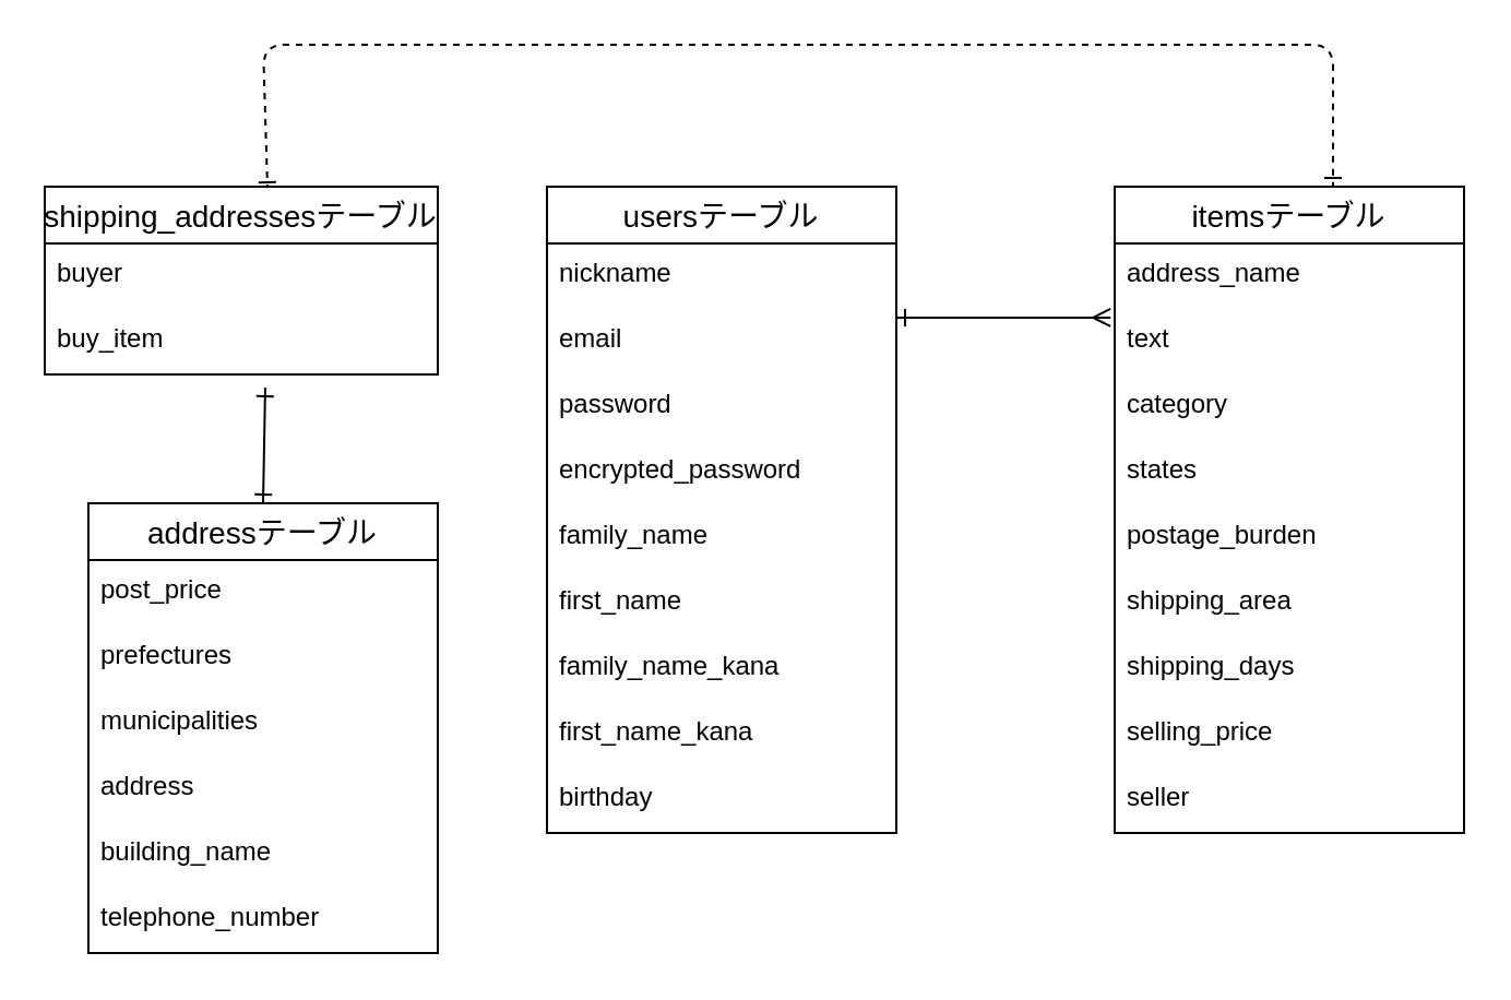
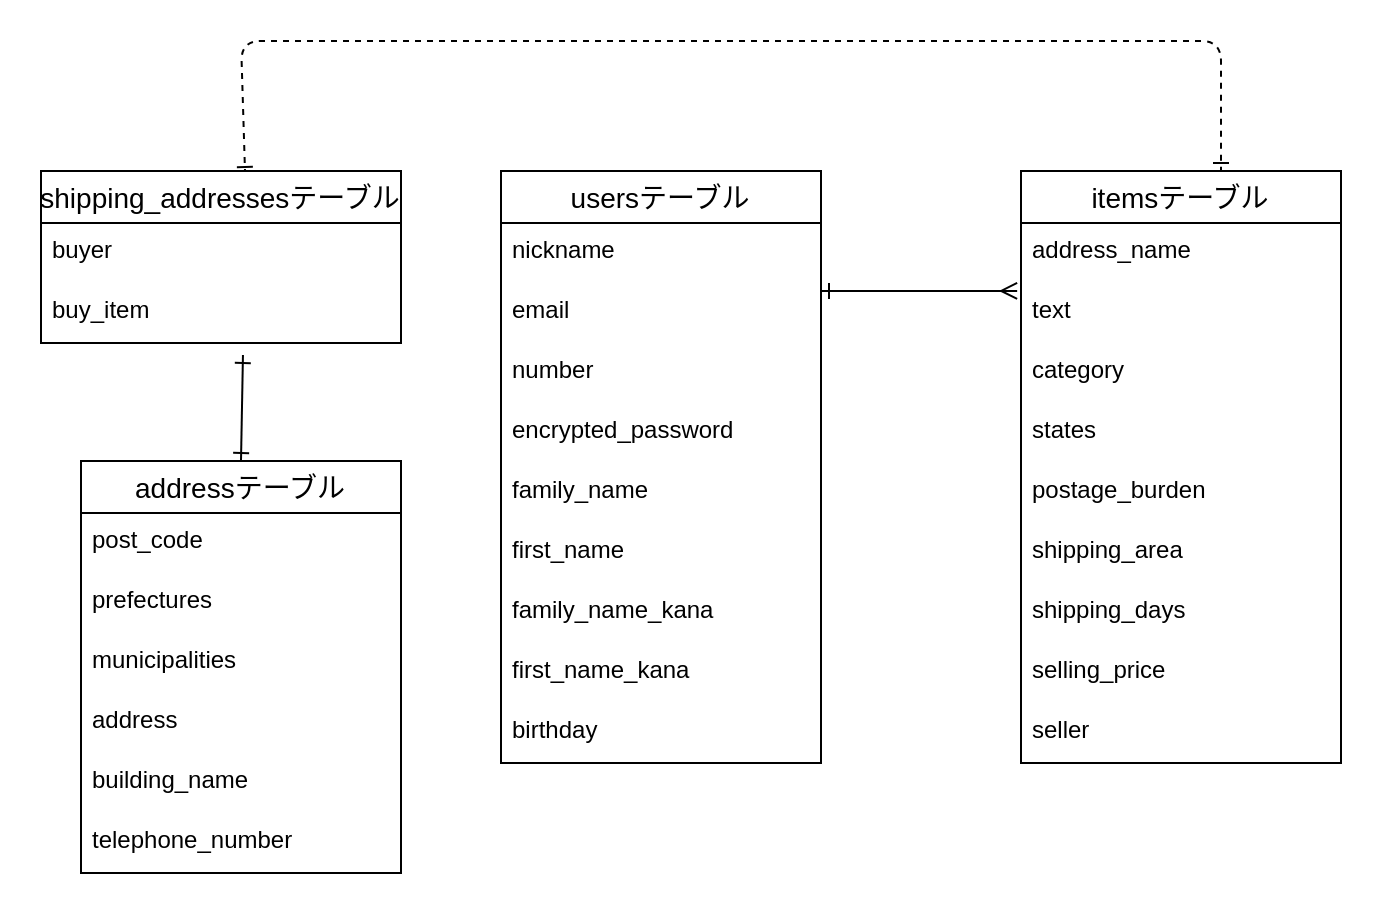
  <mxCell id="0" />
  <mxCell id="1" parent="0" />
  <mxCell id="2" value="usersテーブル" style="swimlane;fontStyle=0;childLayout=stackLayout;horizontal=1;startSize=26;horizontalStack=0;resizeParent=1;resizeParentMax=0;resizeLast=0;collapsible=1;marginBottom=0;align=center;fontSize=14;rounded=0;" parent="1" vertex="1"><mxGeometry x="250" y="85" width="160" height="296" as="geometry" /></mxCell>
  <mxCell id="3" value="nickname" style="text;strokeColor=none;fillColor=none;spacingLeft=4;spacingRight=4;overflow=hidden;rotatable=0;points=[[0,0.5],[1,0.5]];portConstraint=eastwest;fontSize=12;rounded=0;" parent="2" vertex="1"><mxGeometry y="26" width="160" height="30" as="geometry" /></mxCell>
  <mxCell id="4" value="email" style="text;strokeColor=none;fillColor=none;spacingLeft=4;spacingRight=4;overflow=hidden;rotatable=0;points=[[0,0.5],[1,0.5]];portConstraint=eastwest;fontSize=12;rounded=0;" parent="2" vertex="1"><mxGeometry y="56" width="160" height="30" as="geometry" /></mxCell>
- <mxCell id="5" value="password" style="text;strokeColor=none;fillColor=none;spacingLeft=4;spacingRight=4;overflow=hidden;rotatable=0;points=[[0,0.5],[1,0.5]];portConstraint=eastwest;fontSize=12;rounded=0;" parent="2" vertex="1"><mxGeometry y="86" width="160" height="30" as="geometry" /></mxCell>
+ <mxCell id="5" value="number" style="text;strokeColor=none;fillColor=none;spacingLeft=4;spacingRight=4;overflow=hidden;rotatable=0;points=[[0,0.5],[1,0.5]];portConstraint=eastwest;fontSize=12;rounded=0;" parent="2" vertex="1"><mxGeometry y="86" width="160" height="30" as="geometry" /></mxCell>
  <mxCell id="6" value="encrypted_password" style="text;strokeColor=none;fillColor=none;spacingLeft=4;spacingRight=4;overflow=hidden;rotatable=0;points=[[0,0.5],[1,0.5]];portConstraint=eastwest;fontSize=12;rounded=0;" parent="2" vertex="1"><mxGeometry y="116" width="160" height="30" as="geometry" /></mxCell>
  <mxCell id="7" value="family_name" style="text;strokeColor=none;fillColor=none;spacingLeft=4;spacingRight=4;overflow=hidden;rotatable=0;points=[[0,0.5],[1,0.5]];portConstraint=eastwest;fontSize=12;" parent="2" vertex="1"><mxGeometry y="146" width="160" height="30" as="geometry" /></mxCell>
  <mxCell id="8" value="first_name" style="text;strokeColor=none;fillColor=none;spacingLeft=4;spacingRight=4;overflow=hidden;rotatable=0;points=[[0,0.5],[1,0.5]];portConstraint=eastwest;fontSize=12;" parent="2" vertex="1"><mxGeometry y="176" width="160" height="30" as="geometry" /></mxCell>
  <mxCell id="9" value="family_name_kana" style="text;strokeColor=none;fillColor=none;spacingLeft=4;spacingRight=4;overflow=hidden;rotatable=0;points=[[0,0.5],[1,0.5]];portConstraint=eastwest;fontSize=12;" parent="2" vertex="1"><mxGeometry y="206" width="160" height="30" as="geometry" /></mxCell>
  <mxCell id="10" value="first_name_kana" style="text;strokeColor=none;fillColor=none;spacingLeft=4;spacingRight=4;overflow=hidden;rotatable=0;points=[[0,0.5],[1,0.5]];portConstraint=eastwest;fontSize=12;" parent="2" vertex="1"><mxGeometry y="236" width="160" height="30" as="geometry" /></mxCell>
  <mxCell id="11" value="birthday" style="text;strokeColor=none;fillColor=none;spacingLeft=4;spacingRight=4;overflow=hidden;rotatable=0;points=[[0,0.5],[1,0.5]];portConstraint=eastwest;fontSize=12;" parent="2" vertex="1"><mxGeometry y="266" width="160" height="30" as="geometry" /></mxCell>
  <mxCell id="12" value="itemsテーブル" style="swimlane;fontStyle=0;childLayout=stackLayout;horizontal=1;startSize=26;horizontalStack=0;resizeParent=1;resizeParentMax=0;resizeLast=0;collapsible=1;marginBottom=0;align=center;fontSize=14;rounded=0;" parent="1" vertex="1"><mxGeometry x="510" y="85" width="160" height="296" as="geometry" /></mxCell>
  <mxCell id="13" value="address_name" style="text;strokeColor=none;fillColor=none;spacingLeft=4;spacingRight=4;overflow=hidden;rotatable=0;points=[[0,0.5],[1,0.5]];portConstraint=eastwest;fontSize=12;rounded=0;" parent="12" vertex="1"><mxGeometry y="26" width="160" height="30" as="geometry" /></mxCell>
  <mxCell id="14" value="text" style="text;strokeColor=none;fillColor=none;spacingLeft=4;spacingRight=4;overflow=hidden;rotatable=0;points=[[0,0.5],[1,0.5]];portConstraint=eastwest;fontSize=12;rounded=0;" parent="12" vertex="1"><mxGeometry y="56" width="160" height="30" as="geometry" /></mxCell>
  <mxCell id="15" value="category" style="text;strokeColor=none;fillColor=none;spacingLeft=4;spacingRight=4;overflow=hidden;rotatable=0;points=[[0,0.5],[1,0.5]];portConstraint=eastwest;fontSize=12;rounded=0;" parent="12" vertex="1"><mxGeometry y="86" width="160" height="30" as="geometry" /></mxCell>
  <mxCell id="16" value="states" style="text;strokeColor=none;fillColor=none;spacingLeft=4;spacingRight=4;overflow=hidden;rotatable=0;points=[[0,0.5],[1,0.5]];portConstraint=eastwest;fontSize=12;" parent="12" vertex="1"><mxGeometry y="116" width="160" height="30" as="geometry" /></mxCell>
  <mxCell id="17" value="postage_burden" style="text;strokeColor=none;fillColor=none;spacingLeft=4;spacingRight=4;overflow=hidden;rotatable=0;points=[[0,0.5],[1,0.5]];portConstraint=eastwest;fontSize=12;" parent="12" vertex="1"><mxGeometry y="146" width="160" height="30" as="geometry" /></mxCell>
  <mxCell id="18" value="shipping_area" style="text;strokeColor=none;fillColor=none;spacingLeft=4;spacingRight=4;overflow=hidden;rotatable=0;points=[[0,0.5],[1,0.5]];portConstraint=eastwest;fontSize=12;" parent="12" vertex="1"><mxGeometry y="176" width="160" height="30" as="geometry" /></mxCell>
  <mxCell id="19" value="shipping_days" style="text;strokeColor=none;fillColor=none;spacingLeft=4;spacingRight=4;overflow=hidden;rotatable=0;points=[[0,0.5],[1,0.5]];portConstraint=eastwest;fontSize=12;" parent="12" vertex="1"><mxGeometry y="206" width="160" height="30" as="geometry" /></mxCell>
  <mxCell id="20" value="selling_price" style="text;strokeColor=none;fillColor=none;spacingLeft=4;spacingRight=4;overflow=hidden;rotatable=0;points=[[0,0.5],[1,0.5]];portConstraint=eastwest;fontSize=12;" parent="12" vertex="1"><mxGeometry y="236" width="160" height="30" as="geometry" /></mxCell>
  <mxCell id="21" value="seller" style="text;strokeColor=none;fillColor=none;spacingLeft=4;spacingRight=4;overflow=hidden;rotatable=0;points=[[0,0.5],[1,0.5]];portConstraint=eastwest;fontSize=12;" parent="12" vertex="1"><mxGeometry y="266" width="160" height="30" as="geometry" /></mxCell>
  <mxCell id="22" value="addressテーブル" style="swimlane;fontStyle=0;childLayout=stackLayout;horizontal=1;startSize=26;horizontalStack=0;resizeParent=1;resizeParentMax=0;resizeLast=0;collapsible=1;marginBottom=0;align=center;fontSize=14;rounded=0;" parent="1" vertex="1"><mxGeometry x="40" y="230" width="160" height="206" as="geometry" /></mxCell>
- <mxCell id="23" value="post_price" style="text;strokeColor=none;fillColor=none;spacingLeft=4;spacingRight=4;overflow=hidden;rotatable=0;points=[[0,0.5],[1,0.5]];portConstraint=eastwest;fontSize=12;rounded=0;" parent="22" vertex="1"><mxGeometry y="26" width="160" height="30" as="geometry" /></mxCell>
+ <mxCell id="23" value="post_code" style="text;strokeColor=none;fillColor=none;spacingLeft=4;spacingRight=4;overflow=hidden;rotatable=0;points=[[0,0.5],[1,0.5]];portConstraint=eastwest;fontSize=12;rounded=0;" parent="22" vertex="1"><mxGeometry y="26" width="160" height="30" as="geometry" /></mxCell>
  <mxCell id="24" value="prefectures" style="text;strokeColor=none;fillColor=none;spacingLeft=4;spacingRight=4;overflow=hidden;rotatable=0;points=[[0,0.5],[1,0.5]];portConstraint=eastwest;fontSize=12;rounded=0;" parent="22" vertex="1"><mxGeometry y="56" width="160" height="30" as="geometry" /></mxCell>
  <mxCell id="25" value="municipalities" style="text;strokeColor=none;fillColor=none;spacingLeft=4;spacingRight=4;overflow=hidden;rotatable=0;points=[[0,0.5],[1,0.5]];portConstraint=eastwest;fontSize=12;" parent="22" vertex="1"><mxGeometry y="86" width="160" height="30" as="geometry" /></mxCell>
  <mxCell id="26" value="address" style="text;strokeColor=none;fillColor=none;spacingLeft=4;spacingRight=4;overflow=hidden;rotatable=0;points=[[0,0.5],[1,0.5]];portConstraint=eastwest;fontSize=12;" parent="22" vertex="1"><mxGeometry y="116" width="160" height="30" as="geometry" /></mxCell>
  <mxCell id="27" value="building_name" style="text;strokeColor=none;fillColor=none;spacingLeft=4;spacingRight=4;overflow=hidden;rotatable=0;points=[[0,0.5],[1,0.5]];portConstraint=eastwest;fontSize=12;" parent="22" vertex="1"><mxGeometry y="146" width="160" height="30" as="geometry" /></mxCell>
  <mxCell id="28" value="telephone_number" style="text;strokeColor=none;fillColor=none;spacingLeft=4;spacingRight=4;overflow=hidden;rotatable=0;points=[[0,0.5],[1,0.5]];portConstraint=eastwest;fontSize=12;" parent="22" vertex="1"><mxGeometry y="176" width="160" height="30" as="geometry" /></mxCell>
  <mxCell id="29" style="edgeStyle=none;html=1;exitX=0.567;exitY=0.023;exitDx=0;exitDy=0;entryX=0.625;entryY=0;entryDx=0;entryDy=0;entryPerimeter=0;startArrow=ERone;startFill=0;endArrow=ERone;endFill=0;exitPerimeter=0;dashed=1;" parent="1" source="30" target="12" edge="1"><mxGeometry relative="1" as="geometry"><Array as="points"><mxPoint x="120" y="20" /><mxPoint x="610" y="20" /></Array></mxGeometry></mxCell>
  <mxCell id="30" value="shipping_addressesテーブル" style="swimlane;fontStyle=0;childLayout=stackLayout;horizontal=1;startSize=26;horizontalStack=0;resizeParent=1;resizeParentMax=0;resizeLast=0;collapsible=1;marginBottom=0;align=center;fontSize=14;rounded=0;" parent="1" vertex="1"><mxGeometry x="20" y="85" width="180" height="86" as="geometry" /></mxCell>
  <mxCell id="31" value="buyer" style="text;strokeColor=none;fillColor=none;spacingLeft=4;spacingRight=4;overflow=hidden;rotatable=0;points=[[0,0.5],[1,0.5]];portConstraint=eastwest;fontSize=12;rounded=0;" parent="30" vertex="1"><mxGeometry y="26" width="180" height="30" as="geometry" /></mxCell>
  <mxCell id="32" value="buy_item" style="text;strokeColor=none;fillColor=none;spacingLeft=4;spacingRight=4;overflow=hidden;rotatable=0;points=[[0,0.5],[1,0.5]];portConstraint=eastwest;fontSize=12;rounded=0;" parent="30" vertex="1"><mxGeometry y="56" width="180" height="30" as="geometry" /></mxCell>
  <mxCell id="33" style="edgeStyle=none;html=1;entryX=-0.012;entryY=0.133;entryDx=0;entryDy=0;entryPerimeter=0;startArrow=ERone;startFill=0;endArrow=ERmany;endFill=0;" parent="1" target="14" edge="1"><mxGeometry relative="1" as="geometry"><mxPoint x="410" y="145" as="sourcePoint" /></mxGeometry></mxCell>
  <mxCell id="34" style="edgeStyle=none;html=1;entryX=0.561;entryY=1.2;entryDx=0;entryDy=0;startArrow=ERone;startFill=0;endArrow=ERone;endFill=0;entryPerimeter=0;" parent="1" target="32" edge="1"><mxGeometry relative="1" as="geometry"><mxPoint x="120" y="230" as="sourcePoint" /><mxPoint x="260" y="166" as="targetPoint" /><Array as="points" /></mxGeometry></mxCell>
